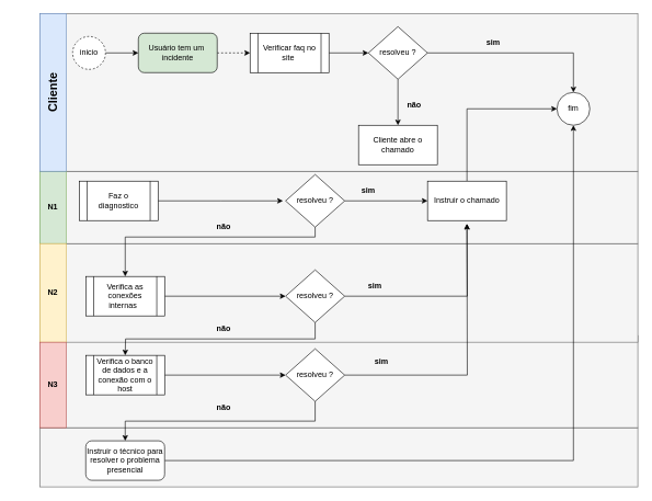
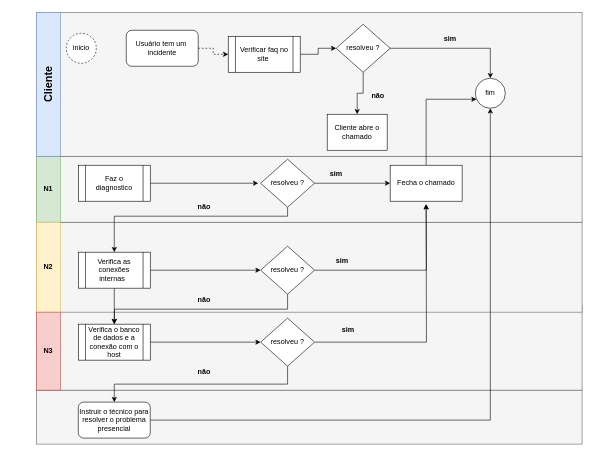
  <mxCell id="0" />
  <mxCell id="1" parent="0" />
  <mxCell id="2" value="" style="rounded=0;whiteSpace=wrap;html=1;fillColor=#f5f5f5;strokeColor=#666666;fontColor=#333333;" parent="1" vertex="1"><mxGeometry x="60" y="650" width="910" height="90" as="geometry" /></mxCell>
  <mxCell id="3" value="" style="rounded=0;whiteSpace=wrap;html=1;fillColor=#f5f5f5;strokeColor=#666666;fontColor=#333333;" parent="1" vertex="1"><mxGeometry x="60" y="510" width="910" height="140" as="geometry" /></mxCell>
  <mxCell id="4" value="" style="rounded=0;whiteSpace=wrap;html=1;fillColor=#f5f5f5;strokeColor=#666666;fontColor=#333333;" parent="1" vertex="1"><mxGeometry x="60" y="370" width="910" height="150" as="geometry" /></mxCell>
  <mxCell id="5" value="" style="rounded=0;whiteSpace=wrap;html=1;fillColor=#f5f5f5;strokeColor=#666666;fontColor=#333333;" parent="1" vertex="1"><mxGeometry x="60" y="260" width="910" height="110" as="geometry" /></mxCell>
  <mxCell id="6" value="" style="rounded=0;whiteSpace=wrap;html=1;fillColor=#f5f5f5;strokeColor=#666666;fontColor=#333333;" parent="1" vertex="1"><mxGeometry x="60" y="20" width="910" height="240" as="geometry" /></mxCell>
- <mxCell id="7" style="edgeStyle=orthogonalEdgeStyle;rounded=0;orthogonalLoop=1;jettySize=auto;html=1;" parent="1" source="8" target="10" edge="1"><mxGeometry relative="1" as="geometry" /></mxCell>
  <mxCell id="8" value="inicio" style="ellipse;whiteSpace=wrap;html=1;aspect=fixed;dashed=1;" parent="1" vertex="1"><mxGeometry x="110" y="55" width="50" height="50" as="geometry" /></mxCell>
  <mxCell id="9" style="edgeStyle=orthogonalEdgeStyle;rounded=0;orthogonalLoop=1;jettySize=auto;html=1;dashed=1;" parent="1" source="10" target="12" edge="1"><mxGeometry relative="1" as="geometry" /></mxCell>
- <mxCell id="10" value="Usuário tem um&amp;nbsp;&lt;br&gt;incidente" style="rounded=1;whiteSpace=wrap;html=1;fillColor=#d5e8d4;" parent="1" vertex="1"><mxGeometry x="210" y="50" width="120" height="60" as="geometry" /></mxCell>
+ <mxCell id="10" value="Usuário tem um&amp;nbsp;&lt;br&gt;incidente" style="rounded=1;whiteSpace=wrap;html=1;" parent="1" vertex="1"><mxGeometry x="210" y="50" width="120" height="60" as="geometry" /></mxCell>
  <mxCell id="11" style="edgeStyle=orthogonalEdgeStyle;rounded=0;orthogonalLoop=1;jettySize=auto;html=1;entryX=0;entryY=0.5;entryDx=0;entryDy=0;" parent="1" source="12" target="18" edge="1"><mxGeometry relative="1" as="geometry" /></mxCell>
- <mxCell id="12" value="Verificar faq no site&amp;nbsp;" style="shape=process;whiteSpace=wrap;html=1;backgroundOutline=1;" parent="1" vertex="1"><mxGeometry x="380" y="50" width="120" height="60" as="geometry" /></mxCell>
- <mxCell id="13" value="Cliente abre o chamado" style="rounded=0;whiteSpace=wrap;html=1;" parent="1" vertex="1"><mxGeometry x="545" y="190" width="120" height="60" as="geometry" /></mxCell>
+ <mxCell id="12" value="Verificar faq no site&amp;nbsp;" style="shape=process;whiteSpace=wrap;html=1;backgroundOutline=1;" parent="1" vertex="1"><mxGeometry x="380" y="60" width="120" height="60" as="geometry" /></mxCell>
+ <mxCell id="13" value="Cliente abre o chamado" style="rounded=0;whiteSpace=wrap;html=1;" parent="1" vertex="1"><mxGeometry x="545" y="190" width="100" height="60" as="geometry" /></mxCell>
  <mxCell id="14" style="edgeStyle=orthogonalEdgeStyle;rounded=0;orthogonalLoop=1;jettySize=auto;html=1;exitX=1;exitY=0.5;exitDx=0;exitDy=0;" parent="1" source="15" edge="1"><mxGeometry relative="1" as="geometry"><mxPoint x="430" y="305" as="targetPoint" /></mxGeometry></mxCell>
- <mxCell id="15" value="Faz o diagnostico" style="shape=process;whiteSpace=wrap;html=1;backgroundOutline=1;" parent="1" vertex="1"><mxGeometry x="120" y="275" width="120" height="60" as="geometry" /></mxCell>
+ <mxCell id="15" value="Faz o diagnostico" style="shape=process;whiteSpace=wrap;html=1;backgroundOutline=1;" parent="1" vertex="1"><mxGeometry x="130" y="275" width="120" height="60" as="geometry" /></mxCell>
  <mxCell id="16" style="edgeStyle=orthogonalEdgeStyle;rounded=0;orthogonalLoop=1;jettySize=auto;html=1;" parent="1" source="18" target="13" edge="1"><mxGeometry relative="1" as="geometry" /></mxCell>
  <mxCell id="17" style="edgeStyle=orthogonalEdgeStyle;rounded=0;orthogonalLoop=1;jettySize=auto;html=1;exitX=1;exitY=0.5;exitDx=0;exitDy=0;entryX=0.5;entryY=0;entryDx=0;entryDy=0;" parent="1" source="18" target="19" edge="1"><mxGeometry relative="1" as="geometry" /></mxCell>
  <mxCell id="18" value="resolveu ?" style="rhombus;whiteSpace=wrap;html=1;" parent="1" vertex="1"><mxGeometry x="560" y="40" width="90" height="80" as="geometry" /></mxCell>
- <mxCell id="19" value="fim" style="ellipse;whiteSpace=wrap;html=1;aspect=fixed;" parent="1" vertex="1"><mxGeometry x="847" y="140" width="50" height="50" as="geometry" /></mxCell>
+ <mxCell id="19" value="fim" style="ellipse;whiteSpace=wrap;html=1;aspect=fixed;" parent="1" vertex="1"><mxGeometry x="792" y="130" width="50" height="50" as="geometry" /></mxCell>
  <mxCell id="20" value="&lt;b&gt;sim&lt;/b&gt;" style="text;html=1;strokeColor=none;fillColor=none;align=center;verticalAlign=middle;whiteSpace=wrap;rounded=0;" parent="1" vertex="1"><mxGeometry x="730" y="55" width="40" height="20" as="geometry" /></mxCell>
  <mxCell id="21" value="&lt;b&gt;não&lt;/b&gt;" style="text;html=1;strokeColor=none;fillColor=none;align=center;verticalAlign=middle;whiteSpace=wrap;rounded=0;" parent="1" vertex="1"><mxGeometry x="610" y="150" width="40" height="20" as="geometry" /></mxCell>
  <mxCell id="22" style="edgeStyle=orthogonalEdgeStyle;rounded=0;orthogonalLoop=1;jettySize=auto;html=1;entryX=0.5;entryY=0;entryDx=0;entryDy=0;" parent="1" source="24" target="28" edge="1"><mxGeometry relative="1" as="geometry"><Array as="points"><mxPoint x="479" y="360" /><mxPoint x="190" y="360" /></Array></mxGeometry></mxCell>
  <mxCell id="23" style="edgeStyle=orthogonalEdgeStyle;rounded=0;orthogonalLoop=1;jettySize=auto;html=1;" parent="1" source="24" target="32" edge="1"><mxGeometry relative="1" as="geometry" /></mxCell>
  <mxCell id="24" value="resolveu ?" style="rhombus;whiteSpace=wrap;html=1;" parent="1" vertex="1"><mxGeometry x="434" y="265" width="90" height="80" as="geometry" /></mxCell>
  <mxCell id="25" value="&lt;b&gt;sim&lt;/b&gt;" style="text;html=1;strokeColor=none;fillColor=none;align=center;verticalAlign=middle;whiteSpace=wrap;rounded=0;" parent="1" vertex="1"><mxGeometry x="540" y="280" width="40" height="20" as="geometry" /></mxCell>
  <mxCell id="26" style="edgeStyle=orthogonalEdgeStyle;rounded=0;orthogonalLoop=1;jettySize=auto;html=1;exitX=1;exitY=0.5;exitDx=0;exitDy=0;entryX=0;entryY=0.5;entryDx=0;entryDy=0;" parent="1" source="28" target="35" edge="1"><mxGeometry relative="1" as="geometry" /></mxCell>
+ <mxCell id="27" style="edgeStyle=orthogonalEdgeStyle;rounded=0;orthogonalLoop=1;jettySize=auto;html=1;" parent="1" source="28" target="37" edge="1"><mxGeometry relative="1" as="geometry" /></mxCell>
  <mxCell id="28" value="Verifica as conexões internas&amp;nbsp;&amp;nbsp;" style="shape=process;whiteSpace=wrap;html=1;backgroundOutline=1;" parent="1" vertex="1"><mxGeometry x="130" y="420" width="120" height="60" as="geometry" /></mxCell>
  <mxCell id="29" value="&lt;b&gt;N1&lt;/b&gt;" style="text;html=1;strokeColor=#82b366;fillColor=#d5e8d4;align=center;verticalAlign=middle;whiteSpace=wrap;rounded=0;rotation=0;" parent="1" vertex="1"><mxGeometry x="60" y="260" width="40" height="110" as="geometry" /></mxCell>
  <mxCell id="30" value="&lt;b&gt;não&lt;/b&gt;" style="text;html=1;strokeColor=none;fillColor=none;align=center;verticalAlign=middle;whiteSpace=wrap;rounded=0;" parent="1" vertex="1"><mxGeometry x="320" y="335" width="40" height="20" as="geometry" /></mxCell>
  <mxCell id="31" style="edgeStyle=orthogonalEdgeStyle;rounded=0;orthogonalLoop=1;jettySize=auto;html=1;" parent="1" source="32" target="19" edge="1"><mxGeometry relative="1" as="geometry"><Array as="points"><mxPoint x="710" y="165" /></Array></mxGeometry></mxCell>
- <mxCell id="32" value="Instruir o chamado" style="rounded=0;whiteSpace=wrap;html=1;" parent="1" vertex="1"><mxGeometry x="650" y="275" width="120" height="60" as="geometry" /></mxCell>
+ <mxCell id="32" value="Fecha o chamado" style="rounded=0;whiteSpace=wrap;html=1;" parent="1" vertex="1"><mxGeometry x="650" y="275" width="120" height="60" as="geometry" /></mxCell>
  <mxCell id="33" style="edgeStyle=orthogonalEdgeStyle;rounded=0;orthogonalLoop=1;jettySize=auto;html=1;" parent="1" source="35" edge="1"><mxGeometry relative="1" as="geometry"><mxPoint x="710" y="340" as="targetPoint" /></mxGeometry></mxCell>
  <mxCell id="34" style="edgeStyle=orthogonalEdgeStyle;rounded=0;orthogonalLoop=1;jettySize=auto;html=1;exitX=0.5;exitY=1;exitDx=0;exitDy=0;" parent="1" source="35" edge="1"><mxGeometry relative="1" as="geometry"><mxPoint x="190" y="540" as="targetPoint" /></mxGeometry></mxCell>
  <mxCell id="35" value="resolveu ?" style="rhombus;whiteSpace=wrap;html=1;" parent="1" vertex="1"><mxGeometry x="434" y="410" width="90" height="80" as="geometry" /></mxCell>
  <mxCell id="36" style="edgeStyle=orthogonalEdgeStyle;rounded=0;orthogonalLoop=1;jettySize=auto;html=1;" parent="1" source="37" target="41" edge="1"><mxGeometry relative="1" as="geometry" /></mxCell>
  <mxCell id="37" value="Verifica o banco de dados e a conexão com o host" style="shape=process;whiteSpace=wrap;html=1;backgroundOutline=1;" parent="1" vertex="1"><mxGeometry x="130" y="540" width="120" height="60" as="geometry" /></mxCell>
  <mxCell id="38" value="&lt;b&gt;sim&lt;/b&gt;" style="text;html=1;strokeColor=none;fillColor=none;align=center;verticalAlign=middle;whiteSpace=wrap;rounded=0;" parent="1" vertex="1"><mxGeometry x="550" y="425" width="40" height="20" as="geometry" /></mxCell>
  <mxCell id="39" style="edgeStyle=orthogonalEdgeStyle;rounded=0;orthogonalLoop=1;jettySize=auto;html=1;" parent="1" source="41" edge="1"><mxGeometry relative="1" as="geometry"><mxPoint x="710" y="340" as="targetPoint" /></mxGeometry></mxCell>
  <mxCell id="40" style="edgeStyle=orthogonalEdgeStyle;rounded=0;orthogonalLoop=1;jettySize=auto;html=1;exitX=0.5;exitY=1;exitDx=0;exitDy=0;entryX=0.5;entryY=0;entryDx=0;entryDy=0;" parent="1" source="41" target="45" edge="1"><mxGeometry relative="1" as="geometry" /></mxCell>
  <mxCell id="41" value="resolveu ?" style="rhombus;whiteSpace=wrap;html=1;" parent="1" vertex="1"><mxGeometry x="434" y="530" width="90" height="80" as="geometry" /></mxCell>
  <mxCell id="42" value="&lt;b&gt;não&lt;/b&gt;" style="text;html=1;strokeColor=none;fillColor=none;align=center;verticalAlign=middle;whiteSpace=wrap;rounded=0;" parent="1" vertex="1"><mxGeometry x="320" y="490" width="40" height="20" as="geometry" /></mxCell>
  <mxCell id="43" value="&lt;b&gt;sim&lt;/b&gt;" style="text;html=1;strokeColor=none;fillColor=none;align=center;verticalAlign=middle;whiteSpace=wrap;rounded=0;" parent="1" vertex="1"><mxGeometry x="560" y="540" width="40" height="20" as="geometry" /></mxCell>
  <mxCell id="44" style="edgeStyle=orthogonalEdgeStyle;rounded=0;orthogonalLoop=1;jettySize=auto;html=1;exitX=1;exitY=0.5;exitDx=0;exitDy=0;entryX=0.5;entryY=1;entryDx=0;entryDy=0;" parent="1" source="45" target="19" edge="1"><mxGeometry relative="1" as="geometry" /></mxCell>
  <mxCell id="45" value="Instruir o técnico para resolver o problema presencial" style="rounded=1;whiteSpace=wrap;html=1;" parent="1" vertex="1"><mxGeometry x="130" y="670" width="120" height="60" as="geometry" /></mxCell>
  <mxCell id="46" value="&lt;b&gt;não&lt;/b&gt;" style="text;html=1;strokeColor=none;fillColor=none;align=center;verticalAlign=middle;whiteSpace=wrap;rounded=0;" parent="1" vertex="1"><mxGeometry x="320" y="610" width="40" height="20" as="geometry" /></mxCell>
  <mxCell id="47" value="&lt;b&gt;N2&lt;/b&gt;" style="text;html=1;strokeColor=#d6b656;fillColor=#fff2cc;align=center;verticalAlign=middle;whiteSpace=wrap;rounded=0;rotation=0;" parent="1" vertex="1"><mxGeometry x="60" y="370" width="40" height="150" as="geometry" /></mxCell>
  <mxCell id="48" value="&lt;b&gt;N3&lt;/b&gt;" style="text;html=1;strokeColor=#b85450;fillColor=#f8cecc;align=center;verticalAlign=middle;whiteSpace=wrap;rounded=0;rotation=0;" parent="1" vertex="1"><mxGeometry x="60" y="520" width="40" height="130" as="geometry" /></mxCell>
  <mxCell id="49" value="" style="text;html=1;strokeColor=#6c8ebf;fillColor=#dae8fc;align=center;verticalAlign=middle;whiteSpace=wrap;rounded=0;rotation=0;" parent="1" vertex="1"><mxGeometry x="60" y="20" width="40" height="240" as="geometry" /></mxCell>
  <mxCell id="50" value="&lt;b&gt;&lt;font style=&quot;font-size: 18px&quot;&gt;Cliente&lt;/font&gt;&lt;/b&gt;" style="text;html=1;strokeColor=none;fillColor=none;align=center;verticalAlign=middle;whiteSpace=wrap;rounded=0;rotation=-90;" parent="1" vertex="1"><mxGeometry y="130" width="120" height="20" as="geometry" x="20" /></mxCell>
